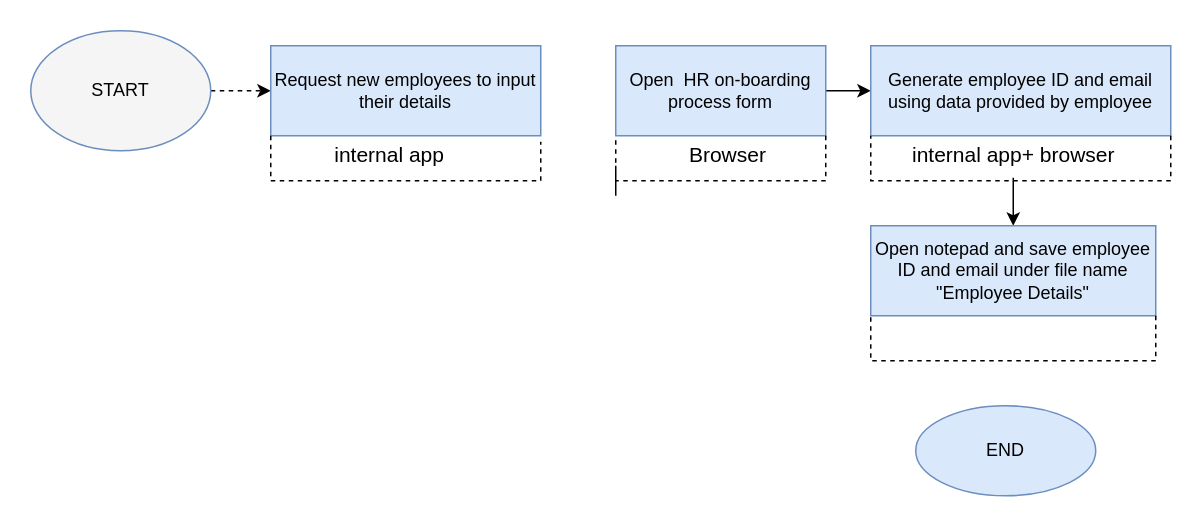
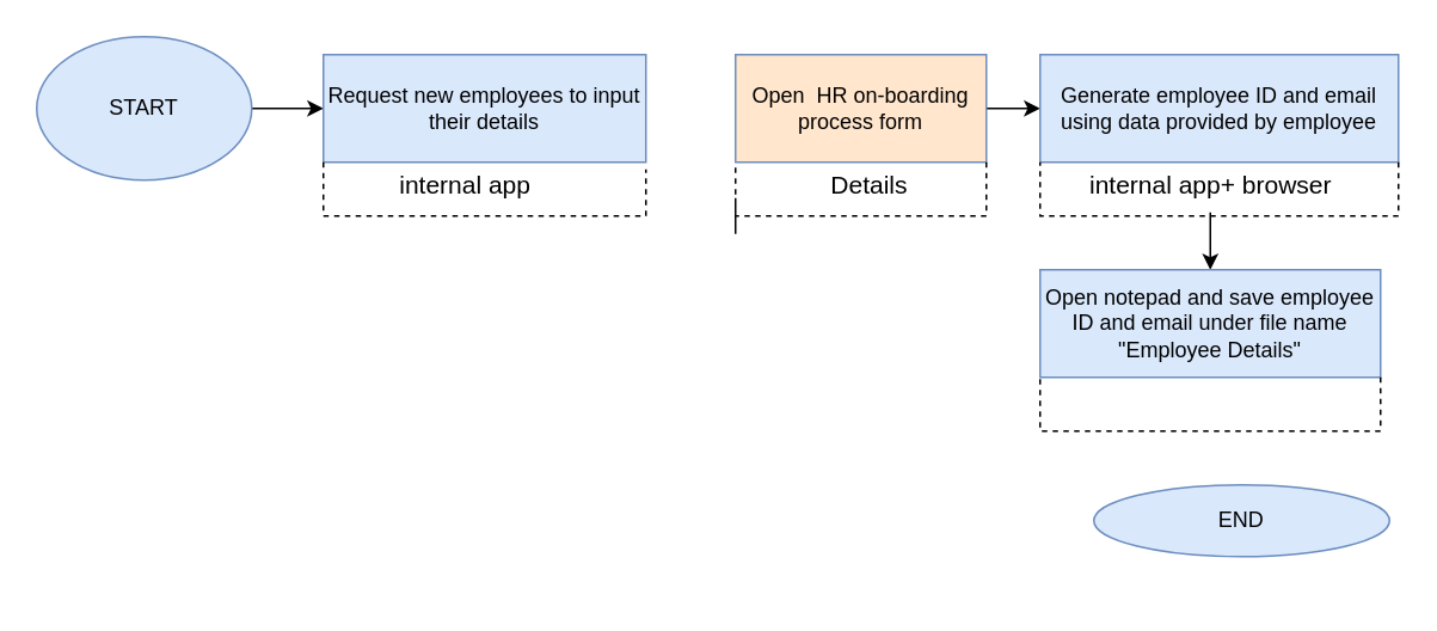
  <mxCell id="0" />
  <mxCell id="1" parent="0" />
- <mxCell id="2" value="" style="edgeStyle=orthogonalEdgeStyle;rounded=0;orthogonalLoop=1;jettySize=auto;html=1;dashed=1;" edge="1" parent="1" source="3" target="4"><mxGeometry relative="1" as="geometry" /></mxCell>
- <mxCell id="3" value="START" style="ellipse;whiteSpace=wrap;html=1;fillColor=#f5f5f5;strokeColor=#6c8ebf;" vertex="1" parent="1"><mxGeometry x="20" y="20" width="120" height="80" as="geometry" /></mxCell>
+ <mxCell id="2" value="" style="edgeStyle=orthogonalEdgeStyle;rounded=0;orthogonalLoop=1;jettySize=auto;html=1;" edge="1" parent="1" source="3" target="4"><mxGeometry relative="1" as="geometry" /></mxCell>
+ <mxCell id="3" value="START" style="ellipse;whiteSpace=wrap;html=1;fillColor=#dae8fc;strokeColor=#6c8ebf;" vertex="1" parent="1"><mxGeometry x="20" y="20" width="120" height="80" as="geometry" /></mxCell>
  <mxCell id="4" value="Request new employees to input their details" style="rounded=0;whiteSpace=wrap;html=1;fillColor=#dae8fc;strokeColor=#6c8ebf;" vertex="1" parent="1"><mxGeometry x="180" y="30" width="180" height="60" as="geometry" /></mxCell>
  <mxCell id="5" value="" style="endArrow=none;dashed=1;html=1;rounded=0;exitX=0;exitY=1;exitDx=0;exitDy=0;" edge="1" parent="1" source="4"><mxGeometry width="50" height="50" relative="1" as="geometry"><mxPoint x="400" y="200" as="sourcePoint" /><mxPoint x="360" y="94" as="targetPoint" /><Array as="points"><mxPoint x="180" y="120" /><mxPoint x="360" y="120" /></Array></mxGeometry></mxCell>
  <mxCell id="6" value="&lt;font style=&quot;font-size: 14px;&quot;&gt;&amp;nbsp; &amp;nbsp; &amp;nbsp; &amp;nbsp; &amp;nbsp; &amp;nbsp; &amp;nbsp; &amp;nbsp; &amp;nbsp; &amp;nbsp; internal app&lt;/font&gt;" style="text;html=1;align=center;verticalAlign=middle;resizable=0;points=[];autosize=1;strokeColor=none;fillColor=none;" vertex="1" parent="1"><mxGeometry x="135" y="88" width="170" height="30" as="geometry" /></mxCell>
  <mxCell id="7" value="" style="edgeStyle=orthogonalEdgeStyle;rounded=0;orthogonalLoop=1;jettySize=auto;html=1;" edge="1" parent="1" source="8" target="11"><mxGeometry relative="1" as="geometry" /></mxCell>
- <mxCell id="8" value="Open&amp;nbsp; HR on-boarding process form" style="rounded=0;whiteSpace=wrap;html=1;fillColor=#dae8fc;strokeColor=#6c8ebf;" vertex="1" parent="1"><mxGeometry x="410" y="30" width="140" height="60" as="geometry" /></mxCell>
+ <mxCell id="8" value="Open&amp;nbsp; HR on-boarding process form" style="rounded=0;whiteSpace=wrap;html=1;fillColor=#ffe6cc;strokeColor=#6c8ebf;" vertex="1" parent="1"><mxGeometry x="410" y="30" width="140" height="60" as="geometry" /></mxCell>
  <mxCell id="9" value="" style="endArrow=none;dashed=1;html=1;rounded=0;entryX=0;entryY=1;entryDx=0;entryDy=0;exitX=1;exitY=1;exitDx=0;exitDy=0;" edge="1" parent="1" source="8" target="8"><mxGeometry width="50" height="50" relative="1" as="geometry"><mxPoint x="400" y="210" as="sourcePoint" /><mxPoint x="450" y="160" as="targetPoint" /><Array as="points"><mxPoint x="550" y="120" /><mxPoint x="410" y="120" /><mxPoint x="410" y="130" /><mxPoint x="410" y="110" /><mxPoint x="410" y="120" /></Array></mxGeometry></mxCell>
- <mxCell id="10" value="&lt;font style=&quot;font-size: 14px;&quot;&gt;&amp;nbsp; &amp;nbsp; &amp;nbsp; &amp;nbsp; &amp;nbsp; &amp;nbsp; &amp;nbsp; &amp;nbsp; &amp;nbsp; &amp;nbsp; &amp;nbsp; &amp;nbsp; &amp;nbsp; &amp;nbsp; Browser&lt;/font&gt;" style="text;html=1;align=center;verticalAlign=middle;resizable=0;points=[];autosize=1;strokeColor=none;fillColor=none;" vertex="1" parent="1"><mxGeometry x="340" y="88" width="180" height="30" as="geometry" /></mxCell>
+ <mxCell id="10" value="&lt;font style=&quot;font-size: 14px;&quot;&gt;&amp;nbsp; &amp;nbsp; &amp;nbsp; &amp;nbsp; &amp;nbsp; &amp;nbsp; &amp;nbsp; &amp;nbsp; &amp;nbsp; &amp;nbsp; &amp;nbsp; &amp;nbsp; &amp;nbsp; &amp;nbsp; Details&lt;/font&gt;" style="text;html=1;align=center;verticalAlign=middle;resizable=0;points=[];autosize=1;strokeColor=none;fillColor=none;" vertex="1" parent="1"><mxGeometry x="340" y="88" width="180" height="30" as="geometry" /></mxCell>
  <mxCell id="11" value="Generate employee ID and email using data provided by employee" style="rounded=0;whiteSpace=wrap;html=1;fillColor=#dae8fc;strokeColor=#6c8ebf;" vertex="1" parent="1"><mxGeometry x="580" y="30" width="200" height="60" as="geometry" /></mxCell>
  <mxCell id="12" value="" style="endArrow=none;dashed=1;html=1;rounded=0;entryX=0;entryY=1;entryDx=0;entryDy=0;exitX=1;exitY=1;exitDx=0;exitDy=0;" edge="1" parent="1" source="11" target="11"><mxGeometry width="50" height="50" relative="1" as="geometry"><mxPoint x="400" y="210" as="sourcePoint" /><mxPoint x="450" y="160" as="targetPoint" /><Array as="points"><mxPoint x="780" y="120" /><mxPoint x="580" y="120" /></Array></mxGeometry></mxCell>
  <mxCell id="13" value="" style="edgeStyle=orthogonalEdgeStyle;rounded=0;orthogonalLoop=1;jettySize=auto;html=1;" edge="1" parent="1" source="14" target="15"><mxGeometry relative="1" as="geometry" /></mxCell>
  <mxCell id="14" value="&lt;font style=&quot;font-size: 14px;&quot;&gt;internal app+ browser&lt;/font&gt;" style="text;html=1;align=center;verticalAlign=middle;resizable=0;points=[];autosize=1;strokeColor=none;fillColor=none;" vertex="1" parent="1"><mxGeometry x="595" y="88" width="160" height="30" as="geometry" /></mxCell>
  <mxCell id="15" value="Open notepad and save employee ID and email under file name &quot;Employee Details&quot;" style="rounded=0;whiteSpace=wrap;html=1;fillColor=#dae8fc;strokeColor=#6c8ebf;" vertex="1" parent="1"><mxGeometry x="580" y="150" width="190" height="60" as="geometry" /></mxCell>
  <mxCell id="16" value="" style="endArrow=none;dashed=1;html=1;rounded=0;entryX=0;entryY=1;entryDx=0;entryDy=0;exitX=1;exitY=1;exitDx=0;exitDy=0;" edge="1" parent="1" source="15" target="15"><mxGeometry width="50" height="50" relative="1" as="geometry"><mxPoint x="770" y="240" as="sourcePoint" /><mxPoint x="450" y="160" as="targetPoint" /><Array as="points"><mxPoint x="770" y="240" /><mxPoint x="580" y="240" /></Array></mxGeometry></mxCell>
- <mxCell id="17" value="END" style="ellipse;whiteSpace=wrap;html=1;fillColor=#dae8fc;strokeColor=#6c8ebf;" vertex="1" parent="1"><mxGeometry x="610" y="270" width="120" height="60" as="geometry" /></mxCell>
+ <mxCell id="17" value="END" style="ellipse;whiteSpace=wrap;html=1;fillColor=#dae8fc;strokeColor=#6c8ebf;" vertex="1" parent="1"><mxGeometry x="610" y="270" width="165" height="40" as="geometry" /></mxCell>
